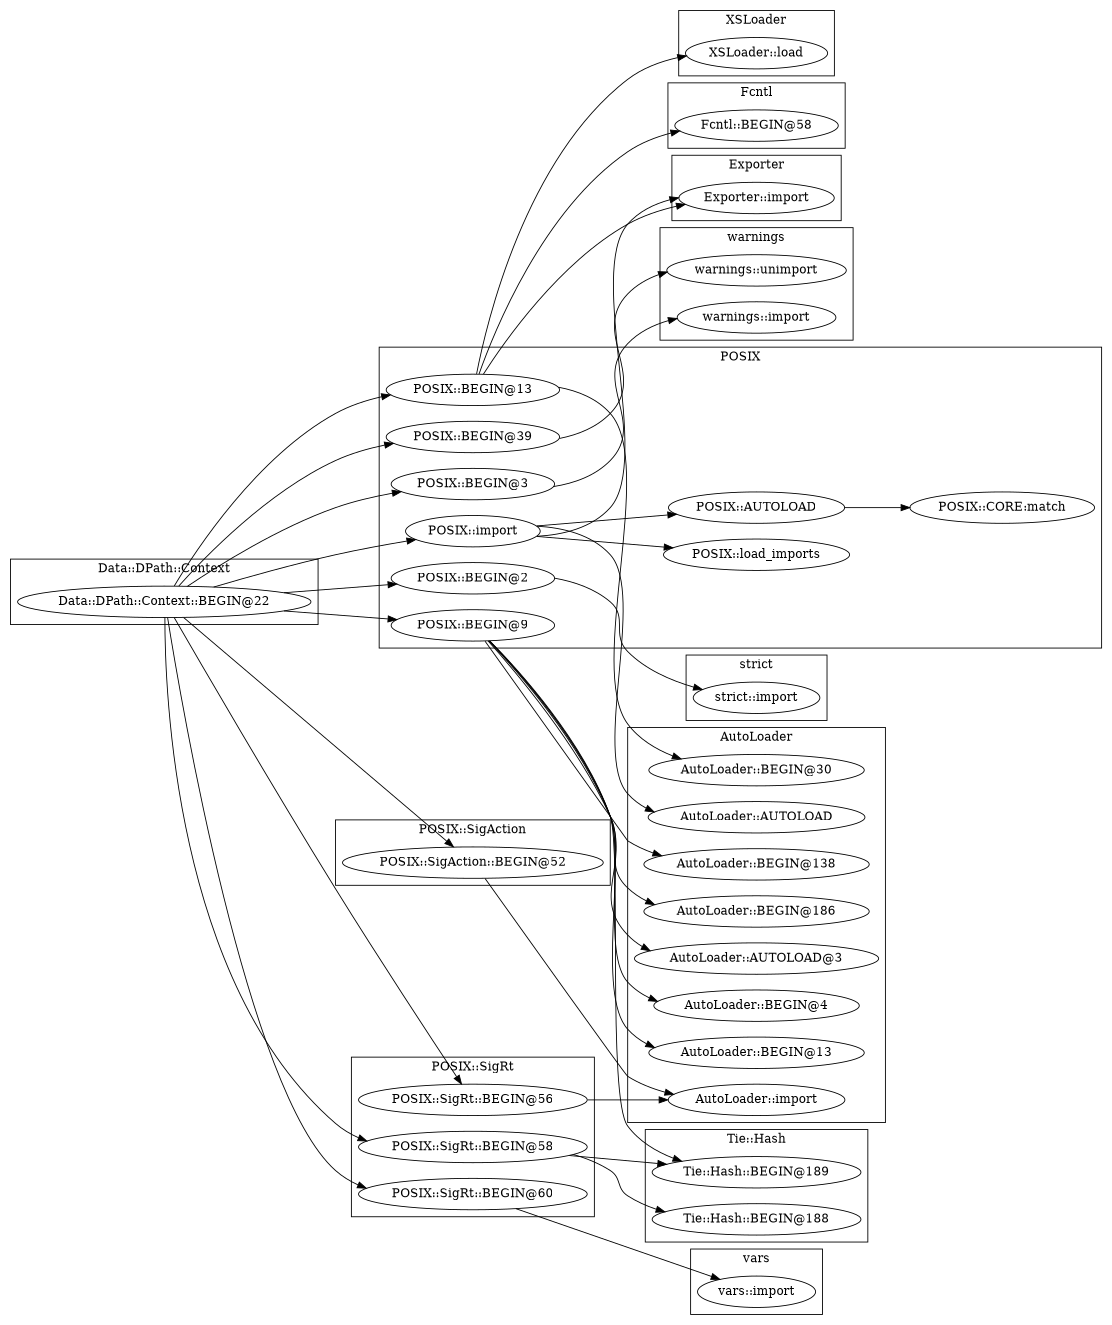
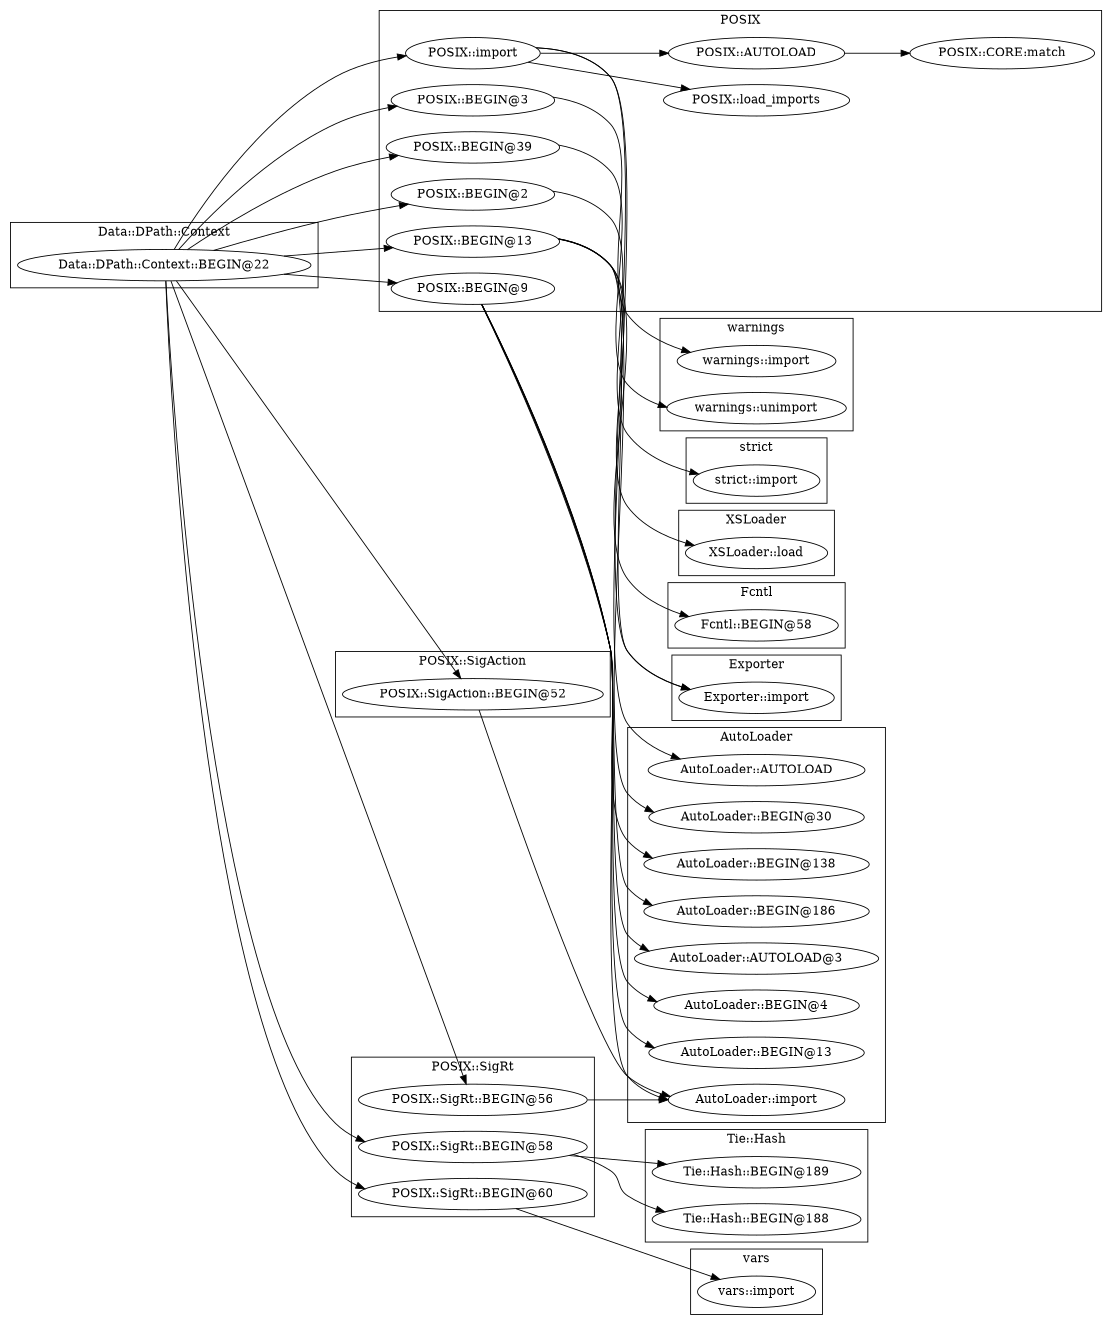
  digraph {
    rankdir=LR
    "warnings::unimport"
    "warnings::import"
    "Data::DPath::Context::BEGIN@22"
    "vars::import"
    "Tie::Hash::BEGIN@189"
    "Tie::Hash::BEGIN@188"
    "strict::import"
    "POSIX::SigAction::BEGIN@52"
    "XSLoader::load"
    "Fcntl::BEGIN@58"
    "POSIX::BEGIN@39"
    "POSIX::BEGIN@2"
    "POSIX::load_imports"
    "POSIX::BEGIN@13"
    "POSIX::AUTOLOAD"
    "POSIX::import"
    "POSIX::CORE:match"
    "POSIX::BEGIN@9"
    "POSIX::BEGIN@3"
    "POSIX::SigRt::BEGIN@58"
    "POSIX::SigRt::BEGIN@56"
    "POSIX::SigRt::BEGIN@60"
    "Exporter::import"
    "AutoLoader::BEGIN@138"
    "AutoLoader::BEGIN@186"
    "AutoLoader::AUTOLOAD"
    "AutoLoader::BEGIN@4"
    "AutoLoader::import"
    "AutoLoader::BEGIN@30"
    n30 [label="AutoLoader::AUTOLOAD@3"]
    "AutoLoader::BEGIN@13"
    subgraph cluster_1 {
      label=warnings
      "warnings::unimport"
      "warnings::import"
    }
    subgraph cluster_2 {
      label="Data::DPath::Context"
      "Data::DPath::Context::BEGIN@22"
    }
    subgraph cluster_3 {
      label=vars
      "vars::import"
    }
    subgraph cluster_4 {
      label="Tie::Hash"
      "Tie::Hash::BEGIN@189"
      "Tie::Hash::BEGIN@188"
    }
    subgraph cluster_5 {
      label="strict"
      "strict::import"
    }
    subgraph cluster_6 {
      label="POSIX::SigAction"
      "POSIX::SigAction::BEGIN@52"
    }
    subgraph cluster_7 {
      label=XSLoader
      "XSLoader::load"
    }
    subgraph cluster_8 {
      label=Fcntl
      "Fcntl::BEGIN@58"
    }
    subgraph cluster_9 {
      label=POSIX
      "POSIX::BEGIN@39"
      "POSIX::BEGIN@2"
      "POSIX::load_imports"
      "POSIX::BEGIN@13"
      "POSIX::AUTOLOAD"
      "POSIX::import"
      "POSIX::CORE:match"
      "POSIX::BEGIN@9"
      "POSIX::BEGIN@3"
    }
    subgraph cluster_10 {
      label="POSIX::SigRt"
      "POSIX::SigRt::BEGIN@58"
      "POSIX::SigRt::BEGIN@56"
      "POSIX::SigRt::BEGIN@60"
    }
    subgraph cluster_11 {
      label=Exporter
      "Exporter::import"
    }
    subgraph cluster_12 {
      label=AutoLoader
      "AutoLoader::BEGIN@138"
      "AutoLoader::BEGIN@186"
      "AutoLoader::AUTOLOAD"
      "AutoLoader::BEGIN@4"
      "AutoLoader::import"
      "AutoLoader::BEGIN@30"
      n30
      "AutoLoader::BEGIN@13"
    }
    "Data::DPath::Context::BEGIN@22" -> "POSIX::SigAction::BEGIN@52"
    "Data::DPath::Context::BEGIN@22" -> "POSIX::BEGIN@39"
    "Data::DPath::Context::BEGIN@22" -> "POSIX::BEGIN@2"
    "Data::DPath::Context::BEGIN@22" -> "POSIX::BEGIN@13"
    "Data::DPath::Context::BEGIN@22" -> "POSIX::import"
    "Data::DPath::Context::BEGIN@22" -> "POSIX::BEGIN@9"
    "Data::DPath::Context::BEGIN@22" -> "POSIX::BEGIN@3"
    "Data::DPath::Context::BEGIN@22" -> "POSIX::SigRt::BEGIN@58"
    "Data::DPath::Context::BEGIN@22" -> "POSIX::SigRt::BEGIN@56"
    "Data::DPath::Context::BEGIN@22" -> "POSIX::SigRt::BEGIN@60"
    "POSIX::SigAction::BEGIN@52" -> "AutoLoader::import"
    "POSIX::BEGIN@39" -> "warnings::unimport"
    "POSIX::BEGIN@2" -> "strict::import"
    "POSIX::BEGIN@13" -> "XSLoader::load"
    "POSIX::BEGIN@13" -> "Fcntl::BEGIN@58"
    "POSIX::BEGIN@13" -> "Exporter::import"
    "POSIX::BEGIN@13" -> "AutoLoader::BEGIN@30"
    "POSIX::AUTOLOAD" -> "POSIX::CORE:match"
    "POSIX::import" -> "POSIX::load_imports"
    "POSIX::import" -> "POSIX::AUTOLOAD"
    "POSIX::import" -> "Exporter::import"
    "POSIX::import" -> "AutoLoader::AUTOLOAD"
    "POSIX::BEGIN@9" -> "AutoLoader::BEGIN@138"
    "POSIX::BEGIN@9" -> "AutoLoader::BEGIN@186"
    "POSIX::BEGIN@9" -> "AutoLoader::BEGIN@4"
-   "POSIX::BEGIN@9" -> "Tie::Hash::BEGIN@189"
+   "POSIX::BEGIN@9" -> "AutoLoader::import"
    "POSIX::BEGIN@9" -> n30
    "POSIX::BEGIN@9" -> "AutoLoader::BEGIN@13"
    "POSIX::BEGIN@3" -> "warnings::import"
    "POSIX::SigRt::BEGIN@58" -> "Tie::Hash::BEGIN@189"
    "POSIX::SigRt::BEGIN@58" -> "Tie::Hash::BEGIN@188"
    "POSIX::SigRt::BEGIN@56" -> "AutoLoader::import"
    "POSIX::SigRt::BEGIN@60" -> "vars::import"
  }
